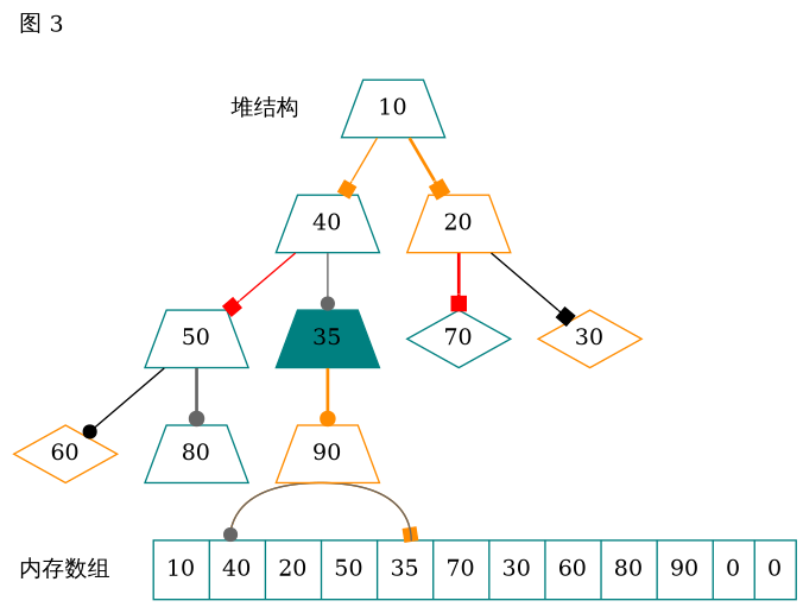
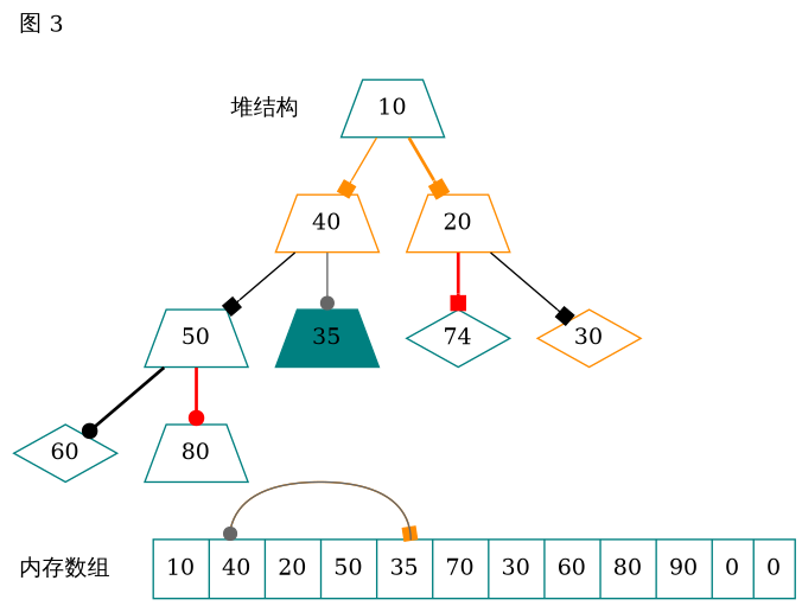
  digraph {
    label="图 3"
    labeljust=l
    labelloc=t
    node [color=teal shape=trapezium]
    edge [arrowhead=box color=darkorange style=solid]
    n1 [color=brown label="内存数组" shape=plaintext]
    n2 [label="10 | <f1> 40 | 20 | 50 | <f2> 35 | 70 | 30 | 60 | 80 | 90 | 0 | 0 " shape=record]
    n3 [label="堆结构" shape=plaintext]
    n4 [label=10]
-   n5 [label=40]
+   n5 [color=darkorange label=40]
    n6 [color=darkorange label=20]
    n7 [label=50]
    n8 [label=35 style=filled]
-   n9 [label=70 shape=diamond]
+   n9 [label=74 shape=diamond]
    n10 [color=darkorange label=30 shape=diamond]
-   n11 [color=darkorange label=60 shape=diamond]
+   n11 [label=60 shape=diamond]
    n12 [label=80]
-   n13 [color=darkorange label=90]
    subgraph sub_1 {
      rank=sink
      n1
      n2
    }
    n2 -> n2 [headport=f2 tailport=f1]
    n2 -> n2 [arrowhead=dot color=gray40 headport=f1 tailport=f2]
    n4 -> n5
    n4 -> n6 [style=bold]
-   n5 -> n7 [color=red]
+   n5 -> n7 [color=black]
    n5 -> n8 [arrowhead=dot color=gray40]
    n6 -> n9 [color=red style=bold]
    n6 -> n10 [color=black]
-   n7 -> n11 [arrowhead=dot color=black]
-   n7 -> n12 [arrowhead=dot color=gray40 style=bold]
-   n8 -> n13 [arrowhead=dot style=bold]
+   n7 -> n11 [arrowhead=dot color=black style=bold]
+   n7 -> n12 [arrowhead=dot color=red style=bold]
  }
